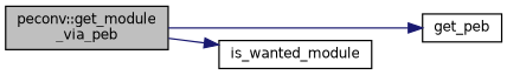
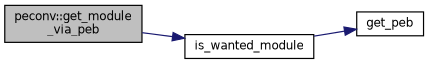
  digraph {
    rankdir=LR
    node [color=black fillcolor=white fontname=Helvetica fontsize=10 shape=record style=filled]
    edge [color=midnightblue fontname=Helvetica fontsize=10 labelfontname=Helvetica labelfontsize=10 style=solid]
    n1 [fillcolor=grey75 fontcolor=black height=0.2 label="peconv::get_module\l_via_peb" width=0.4]
    n2 [height=0.2 label=get_peb width=0.4]
    n3 [height=0.2 label=is_wanted_module width=0.4]
-   n1 -> n2
+   n3 -> n2
    n1 -> n3
  }
